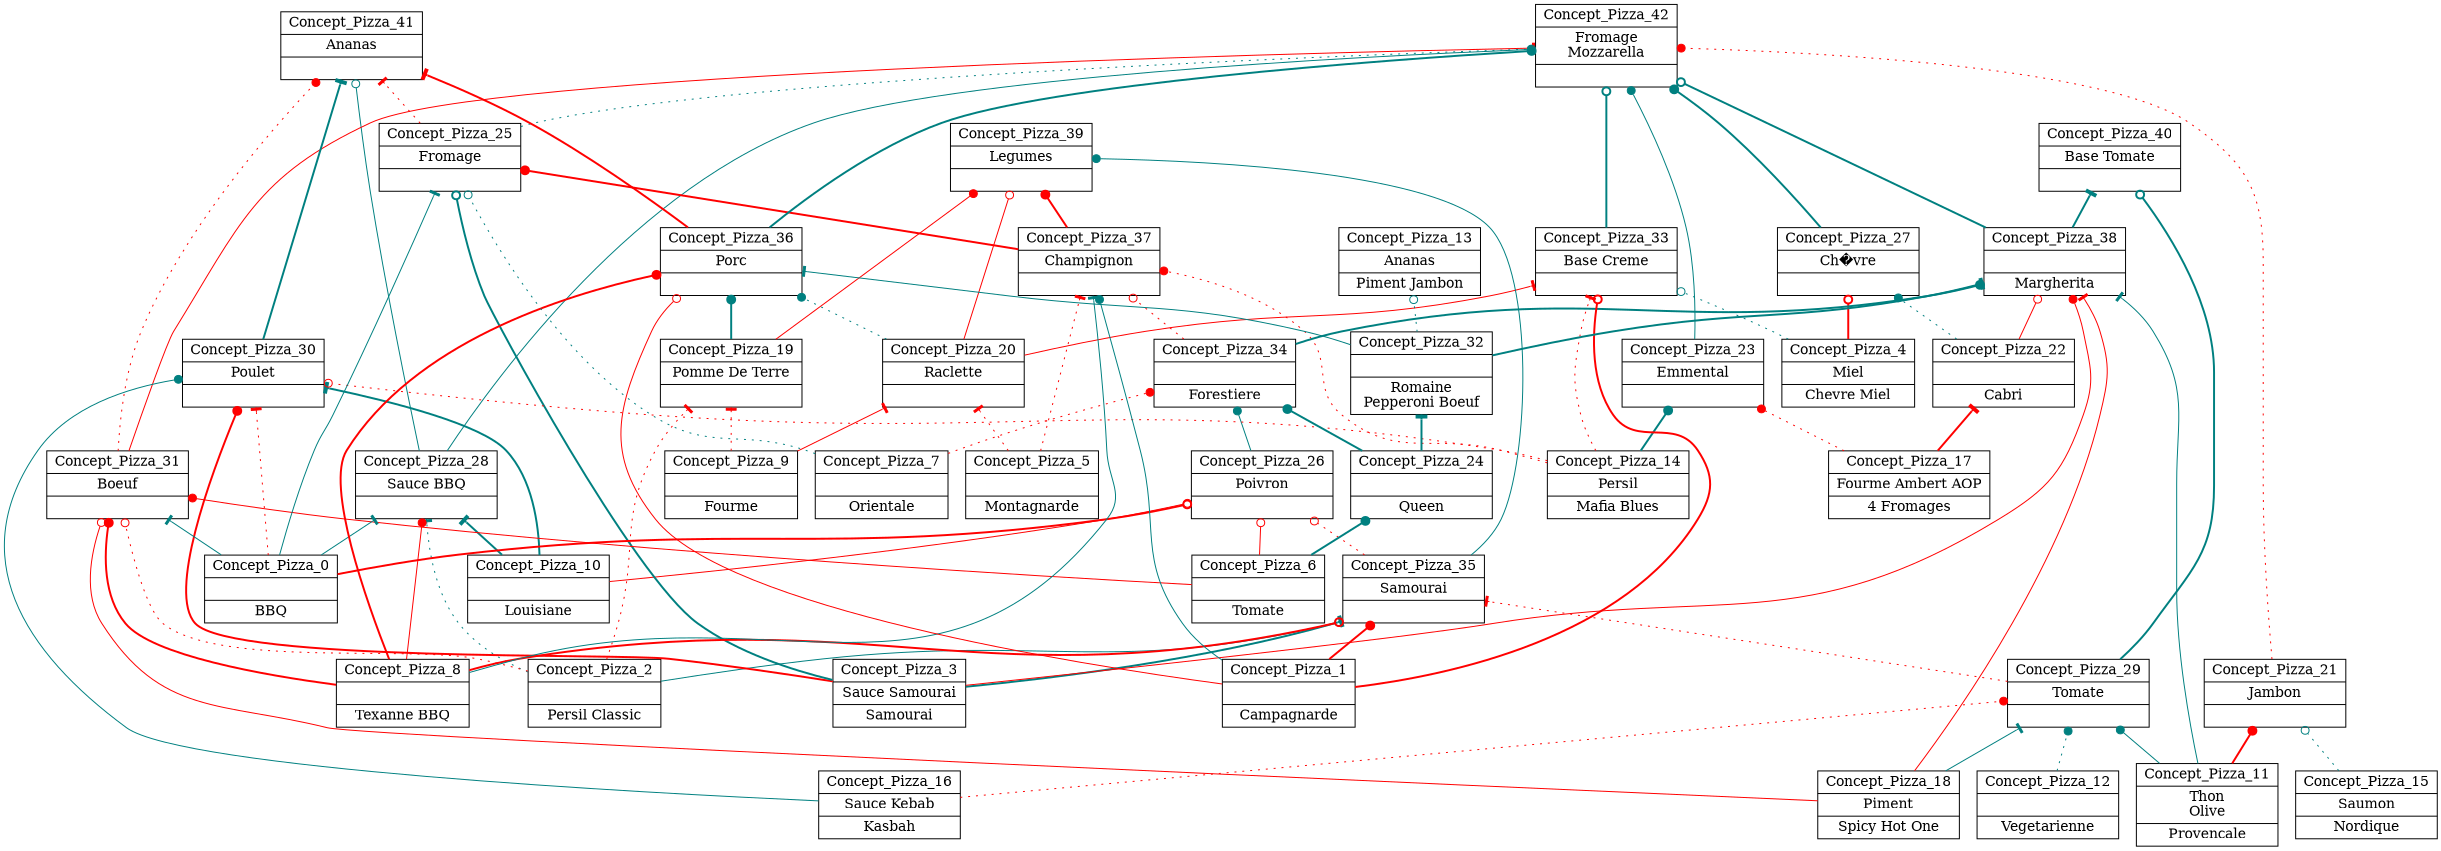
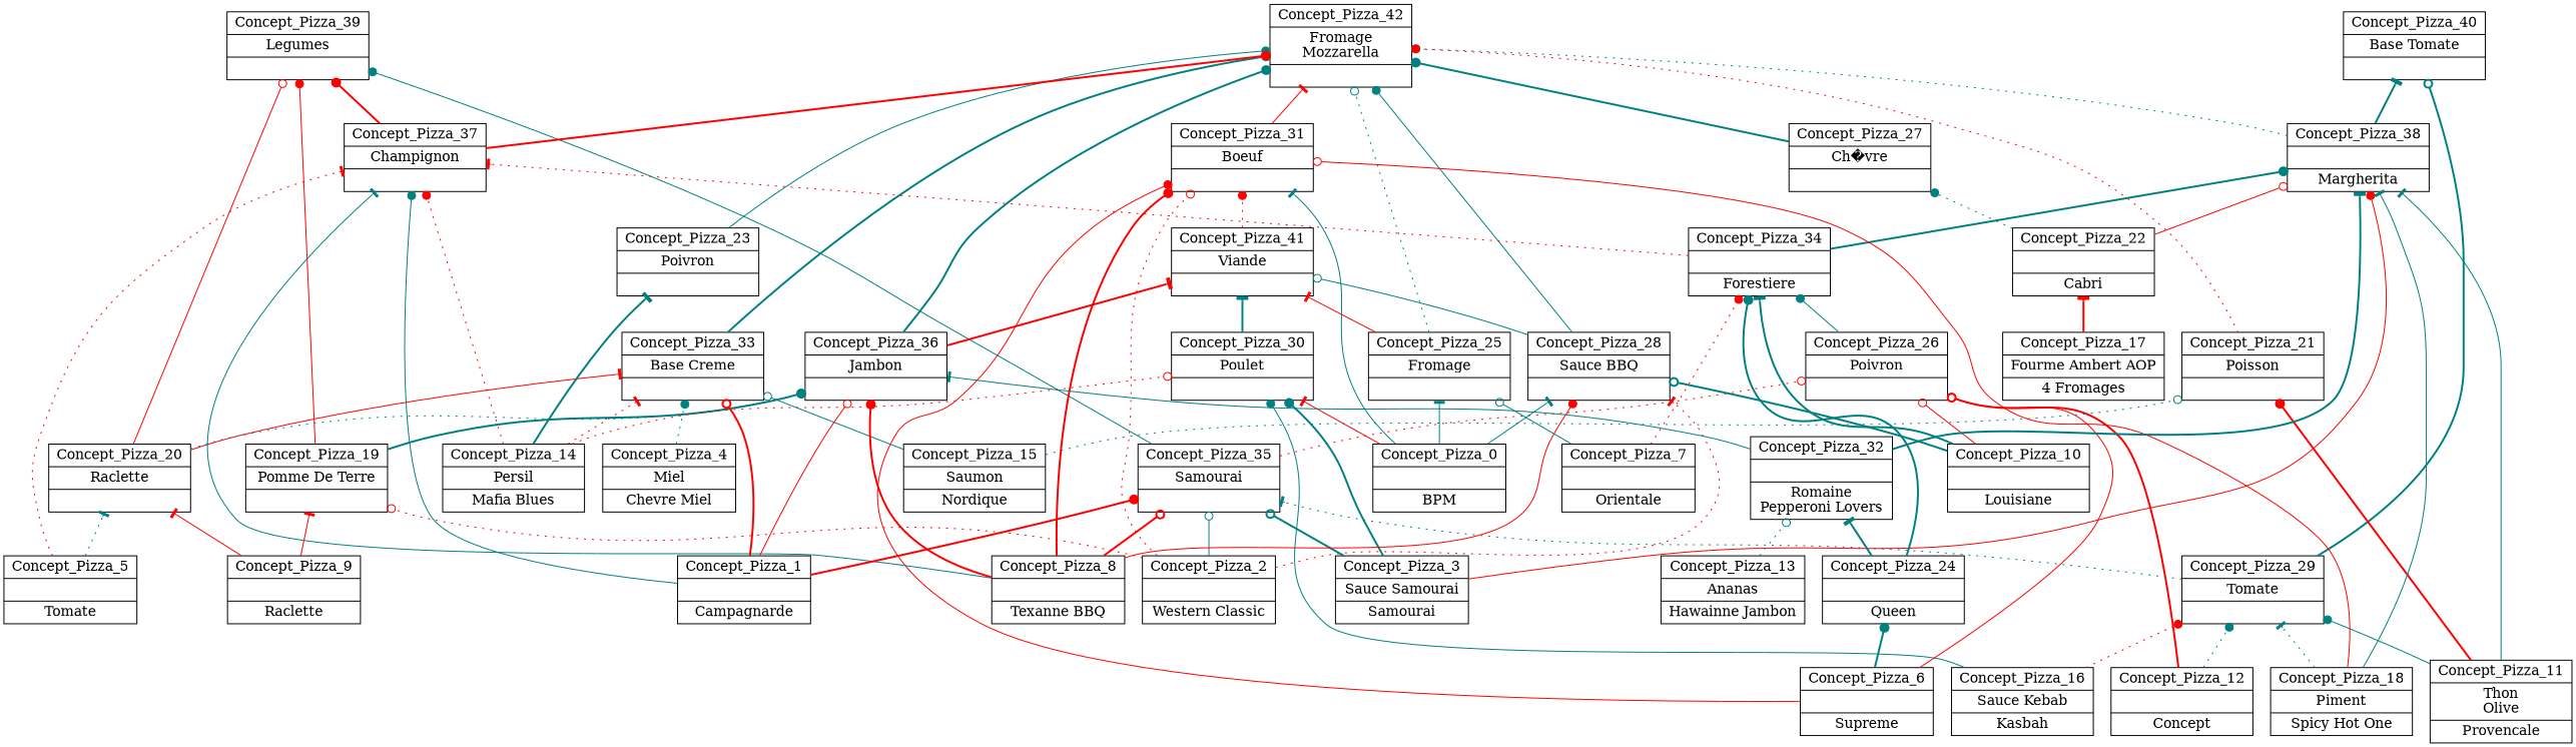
  digraph {
    rankdir=BT
    node [shape=record]
    edge [arrowhead=dot color=teal style=solid]
-   n1 [label="{Concept_Pizza_9||Fourme\n}"]
+   n1 [label="{Concept_Pizza_9||Raclette\n}"]
    n2 [label="{Concept_Pizza_19|Pomme De Terre\n|}"]
    n3 [label="{Concept_Pizza_20|Raclette\n|}"]
-   n4 [label="{Concept_Pizza_2||Persil Classic\n}"]
+   n4 [label="{Concept_Pizza_2||Western Classic\n}"]
    n5 [label="{Concept_Pizza_28|Sauce BBQ\n|}"]
    n6 [label="{Concept_Pizza_31|Boeuf\n|}"]
    n7 [label="{Concept_Pizza_35|Samourai\n|}"]
-   n8 [label="{Concept_Pizza_12||Vegetarienne\n}"]
+   n8 [label="{Concept_Pizza_12||Concept\n}"]
    n9 [label="{Concept_Pizza_26|Poivron\n|}"]
    n10 [label="{Concept_Pizza_29|Tomate\n|}"]
    n11 [label="{Concept_Pizza_10||Louisiane\n}"]
    n12 [label="{Concept_Pizza_30|Poulet\n|}"]
    n13 [label="{Concept_Pizza_3|Sauce Samourai\n|Samourai\n}"]
    n14 [label="{Concept_Pizza_25|Fromage\n|}"]
    n15 [label="{Concept_Pizza_38||Margherita\n}"]
    n16 [label="{Concept_Pizza_16|Sauce Kebab\n|Kasbah\n}"]
    n17 [label="{Concept_Pizza_4|Miel\n|Chevre Miel\n}"]
    n18 [label="{Concept_Pizza_27|Ch�vre\n|}"]
    n19 [label="{Concept_Pizza_33|Base Creme\n|}"]
    n20 [label="{Concept_Pizza_14|Persil\n|Mafia Blues\n}"]
-   n21 [label="{Concept_Pizza_23|Emmental\n|}"]
+   n21 [label="{Concept_Pizza_23|Poivron\n|}"]
    n22 [label="{Concept_Pizza_37|Champignon\n|}"]
    n23 [label="{Concept_Pizza_17|Fourme Ambert AOP\n|4 Fromages\n}"]
    n24 [label="{Concept_Pizza_22||Cabri\n}"]
-   n25 [label="{Concept_Pizza_6||Tomate\n}"]
+   n25 [label="{Concept_Pizza_6||Supreme\n}"]
    n26 [label="{Concept_Pizza_24||Queen\n}"]
-   n27 [label="{Concept_Pizza_0||BBQ\n}"]
+   n27 [label="{Concept_Pizza_0||BPM\n}"]
    n28 [label="{Concept_Pizza_15|Saumon\n|Nordique\n}"]
-   n29 [label="{Concept_Pizza_21|Jambon\n|}"]
+   n29 [label="{Concept_Pizza_21|Poisson\n|}"]
    n30 [label="{Concept_Pizza_11|Thon\nOlive\n|Provencale\n}"]
-   n31 [label="{Concept_Pizza_5||Montagnarde\n}"]
+   n31 [label="{Concept_Pizza_5||Tomate\n}"]
    n32 [label="{Concept_Pizza_8||Texanne BBQ\n}"]
-   n33 [label="{Concept_Pizza_36|Porc\n|}"]
+   n33 [label="{Concept_Pizza_36|Jambon\n|}"]
    n34 [label="{Concept_Pizza_7||Orientale\n}"]
    n35 [label="{Concept_Pizza_34||Forestiere\n}"]
    n36 [label="{Concept_Pizza_1||Campagnarde\n}"]
    n37 [label="{Concept_Pizza_18|Piment\n|Spicy Hot One\n}"]
    n38 [label="{Concept_Pizza_39|Legumes\n|}"]
    n39 [label="{Concept_Pizza_42|Fromage\nMozzarella\n|}"]
-   n40 [label="{Concept_Pizza_32||Romaine\nPepperoni Boeuf\n}"]
-   n41 [label="{Concept_Pizza_41|Ananas\n|}"]
+   n40 [label="{Concept_Pizza_32||Romaine\nPepperoni Lovers\n}"]
+   n41 [label="{Concept_Pizza_41|Viande\n|}"]
    n42 [label="{Concept_Pizza_40|Base Tomate\n|}"]
-   n43 [label="{Concept_Pizza_13|Ananas\n|Piment Jambon\n}"]
+   n43 [label="{Concept_Pizza_13|Ananas\n|Hawainne Jambon\n}"]
    subgraph sub_1 {
      label=Pizza
      n1
      n2
      n3
      n4
      n5
      n6
      n7
      n8
      n9
      n10
      n11
      n12
      n13
      n14
      n15
      n16
      n17
      n18
      n19
      n20
      n21
      n22
      n23
      n24
      n25
      n26
      n27
      n28
      n29
      n30
      n31
      n32
      n33
      n34
      n35
      n36
      n37
      n38
      n39
      n40
      n41
      n42
      n43
    }
-   n1 -> n2 [arrowhead=tee color=red style=dotted]
+   n1 -> n2 [arrowhead=tee color=red]
    n1 -> n3 [arrowhead=tee color=red]
    n2 -> n33 [style=bold]
    n2 -> n38 [color=red]
    n3 -> n19 [arrowhead=tee color=red]
    n3 -> n33 [style=dotted]
    n3 -> n38 [arrowhead=odot color=red]
-   n4 -> n2 [arrowhead=tee color=red style=dotted]
-   n4 -> n5 [arrowhead=tee style=dotted]
+   n4 -> n2 [arrowhead=odot color=red style=dotted]
+   n4 -> n5 [arrowhead=tee color=red style=dotted]
    n4 -> n6 [arrowhead=odot color=red style=dotted]
    n4 -> n7 [arrowhead=odot]
    n5 -> n39
    n5 -> n41 [arrowhead=odot]
    n6 -> n39 [arrowhead=tee color=red]
-   n6 -> n41 [color=red style=dotted]
+   n41 -> n6 [color=red style=dotted]
    n7 -> n9 [arrowhead=odot color=red style=dotted]
    n7 -> n38
-   n27 -> n9 [arrowhead=odot color=red style=bold]
+   n8 -> n9 [arrowhead=odot color=red style=bold]
    n8 -> n10 [style=dotted]
    n9 -> n35
-   n10 -> n7 [arrowhead=tee color=red style=dotted]
+   n10 -> n7 [arrowhead=tee style=dotted]
    n10 -> n42 [arrowhead=odot style=bold]
-   n11 -> n5 [arrowhead=tee style=bold]
+   n11 -> n5 [arrowhead=odot style=bold]
    n11 -> n9 [arrowhead=odot color=red]
-   n11 -> n12 [arrowhead=tee style=bold]
+   n11 -> n35 [arrowhead=tee style=bold]
    n12 -> n41 [arrowhead=tee style=bold]
-   n13 -> n7 [arrowhead=tee style=bold]
-   n13 -> n12 [color=red style=bold]
-   n13 -> n14 [arrowhead=odot style=bold]
+   n13 -> n7 [arrowhead=odot style=bold]
+   n13 -> n12 [style=bold]
    n13 -> n15 [color=red]
    n14 -> n39 [arrowhead=odot style=dotted]
-   n14 -> n41 [arrowhead=tee color=red style=dotted]
-   n15 -> n39 [arrowhead=odot style=bold]
+   n14 -> n41 [arrowhead=tee color=red]
+   n15 -> n39 [arrowhead=odot style=dotted]
    n15 -> n42 [arrowhead=tee style=bold]
    n16 -> n10 [color=red style=dotted]
    n16 -> n12
-   n17 -> n18 [arrowhead=odot color=red style=bold]
-   n17 -> n19 [arrowhead=odot style=dotted]
+   n17 -> n19 [style=dotted]
    n18 -> n39 [style=bold]
    n19 -> n39 [arrowhead=odot style=bold]
    n20 -> n12 [arrowhead=odot color=red style=dotted]
    n20 -> n19 [arrowhead=tee color=red style=dotted]
-   n20 -> n21 [style=bold]
+   n20 -> n21 [arrowhead=tee style=bold]
    n20 -> n22 [color=red style=dotted]
    n21 -> n39
    n22 -> n38 [color=red style=bold]
-   n22 -> n14 [color=red style=bold]
-   n23 -> n21 [color=red style=dotted]
+   n22 -> n39 [color=red style=bold]
    n23 -> n24 [arrowhead=tee color=red style=bold]
    n24 -> n15 [arrowhead=odot color=red]
    n24 -> n18 [style=dotted]
    n25 -> n6 [color=red]
    n25 -> n9 [arrowhead=odot color=red]
    n25 -> n26 [style=bold]
    n26 -> n35 [style=bold]
    n26 -> n40 [arrowhead=tee style=bold]
    n27 -> n5 [arrowhead=tee]
    n27 -> n6 [arrowhead=tee]
-   n27 -> n12 [arrowhead=tee color=red style=dotted]
+   n27 -> n12 [arrowhead=tee color=red]
    n27 -> n14 [arrowhead=tee]
+   n28 -> n19 [arrowhead=odot]
    n28 -> n29 [arrowhead=odot style=dotted]
    n29 -> n39 [color=red style=dotted]
    n30 -> n10
    n30 -> n15 [arrowhead=tee]
    n30 -> n29 [color=red style=bold]
-   n31 -> n3 [arrowhead=tee color=red style=dotted]
+   n31 -> n3 [arrowhead=tee style=dotted]
    n31 -> n22 [arrowhead=tee color=red style=dotted]
    n32 -> n5 [color=red]
    n32 -> n6 [color=red style=bold]
    n32 -> n7 [arrowhead=odot color=red style=bold]
    n32 -> n22 [arrowhead=tee]
    n32 -> n33 [color=red style=bold]
    n33 -> n39 [style=bold]
    n33 -> n41 [arrowhead=tee color=red style=bold]
-   n34 -> n14 [arrowhead=odot style=dotted]
+   n34 -> n14 [arrowhead=odot]
    n34 -> n35 [color=red style=dotted]
    n35 -> n15 [style=bold]
-   n35 -> n22 [arrowhead=odot color=red style=dotted]
+   n35 -> n22 [arrowhead=tee color=red style=dotted]
    n36 -> n7 [color=red style=bold]
    n36 -> n19 [arrowhead=odot color=red style=bold]
    n36 -> n22
    n36 -> n33 [arrowhead=odot color=red]
    n37 -> n6 [arrowhead=odot color=red]
-   n37 -> n10 [arrowhead=tee]
-   n37 -> n15 [arrowhead=tee color=red]
+   n37 -> n10 [arrowhead=tee style=dotted]
+   n37 -> n15 [arrowhead=tee]
    n40 -> n15 [arrowhead=tee style=bold]
    n40 -> n33 [arrowhead=tee]
-   n40 -> n43 [arrowhead=odot style=dotted]
+   n43 -> n40 [arrowhead=odot style=dotted]
  }
